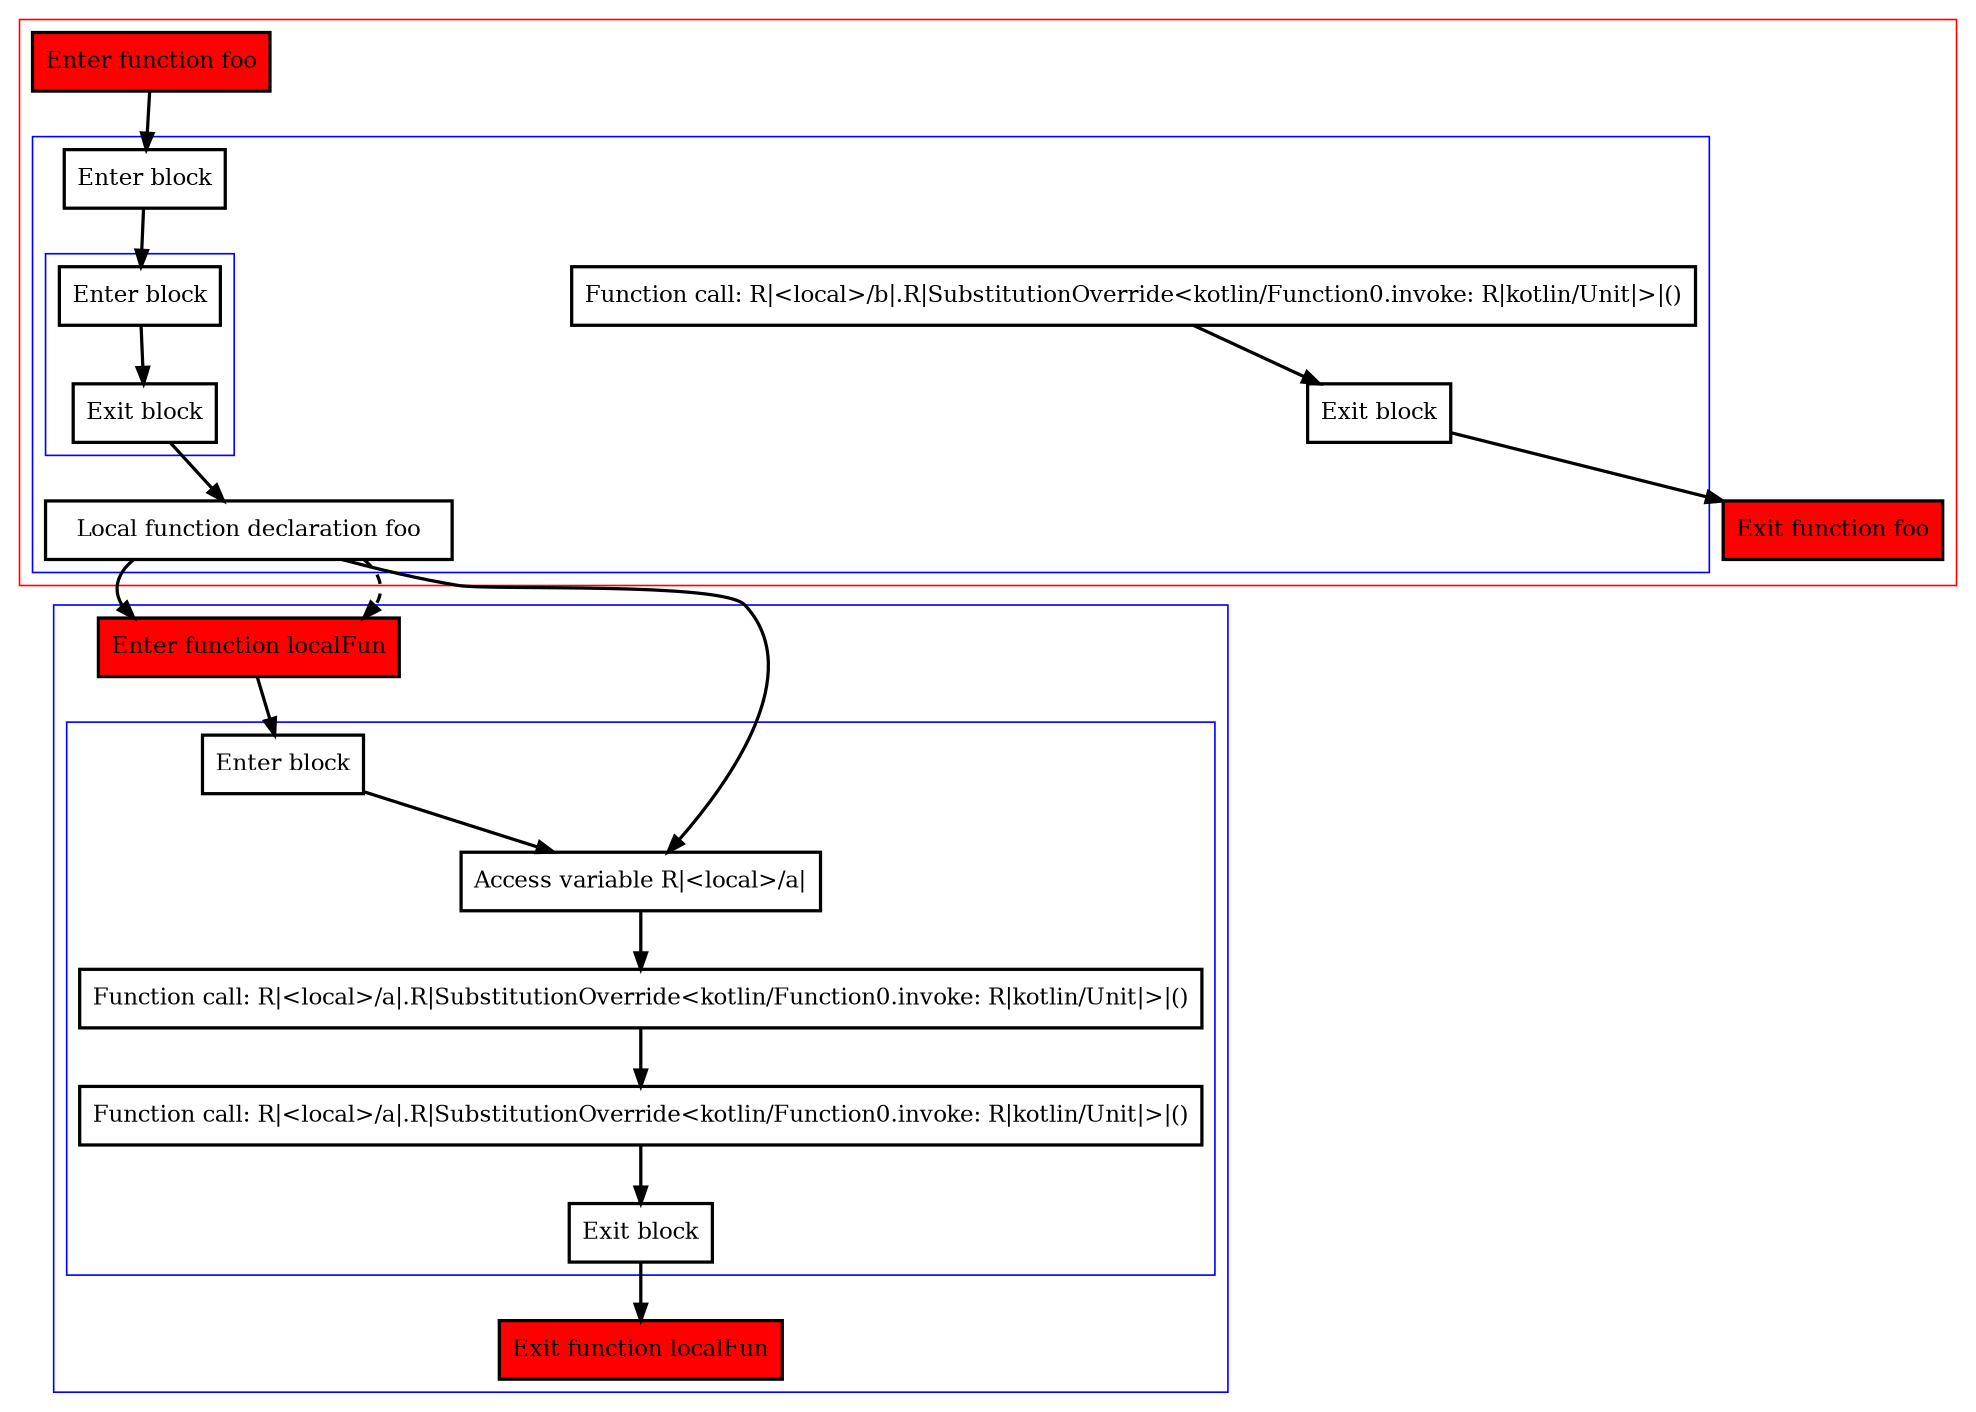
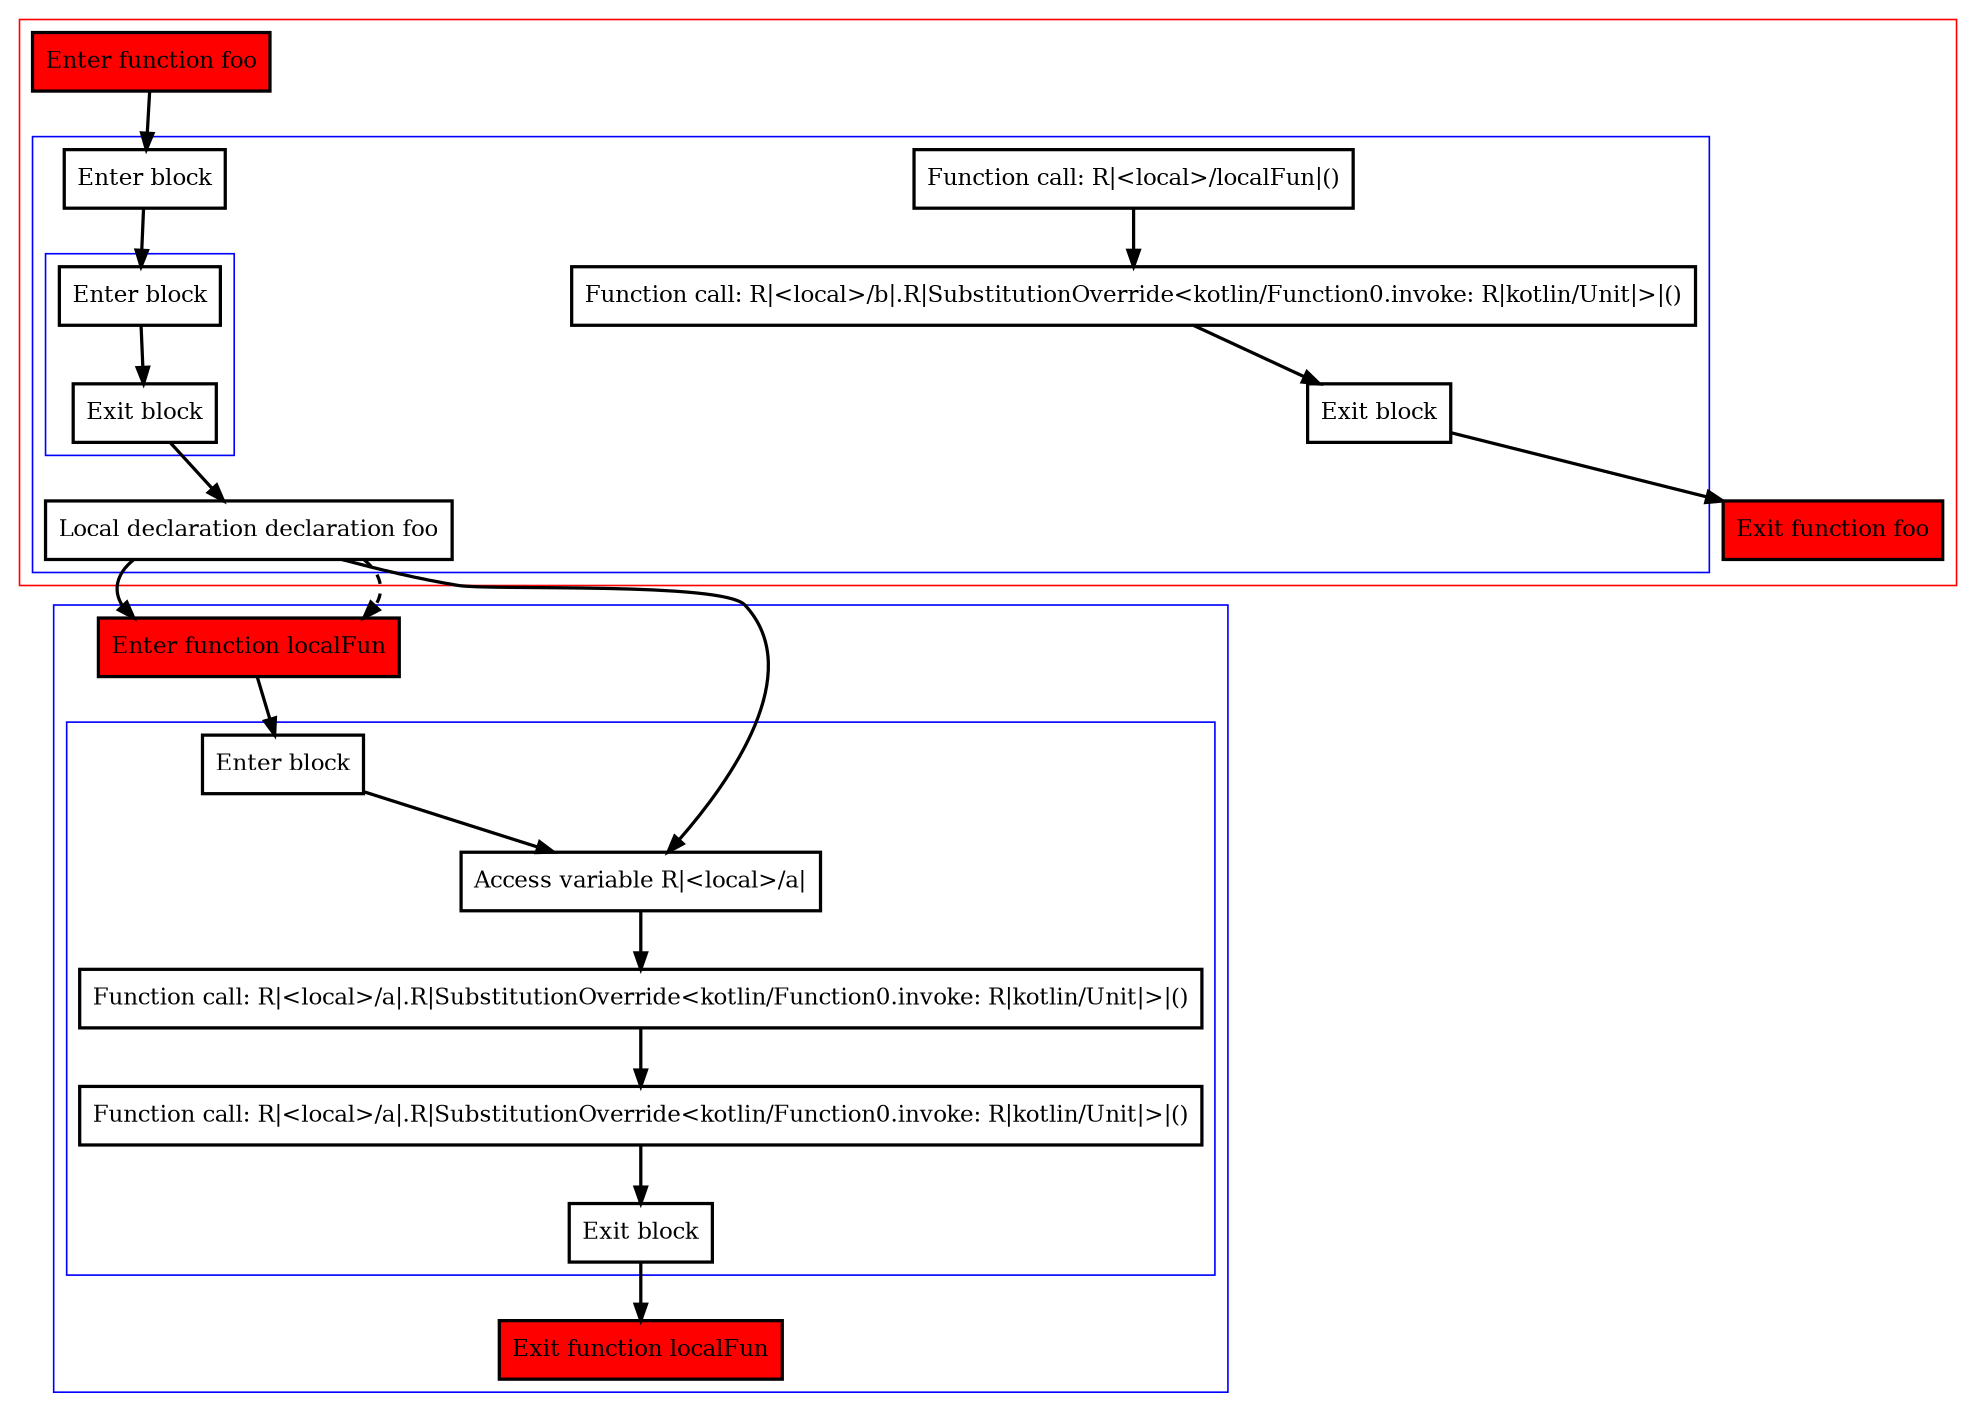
  digraph {
    nodesep=3
    node [penwidth=2 shape=box]
    edge [penwidth=2]
    n1 [label="Enter block"]
    n2 [label="Exit block"]
    n3 [label="Enter block"]
-   n4 [label="Local function declaration foo"]
+   n4 [label="Local declaration declaration foo"]
+   n5 [label="Function call: R|<local>/localFun|()"]
    n6 [label="Function call: R|<local>/b|.R|SubstitutionOverride<kotlin/Function0.invoke: R|kotlin/Unit|>|()"]
    n7 [label="Exit block"]
    n8 [fillcolor=red label="Enter function foo" style=filled]
    n9 [fillcolor=red label="Exit function foo" style=filled]
    n10 [label="Enter block"]
    n11 [label="Access variable R|<local>/a|"]
    n12 [label="Function call: R|<local>/a|.R|SubstitutionOverride<kotlin/Function0.invoke: R|kotlin/Unit|>|()"]
    n13 [label="Function call: R|<local>/a|.R|SubstitutionOverride<kotlin/Function0.invoke: R|kotlin/Unit|>|()"]
    n14 [label="Exit block"]
    n15 [fillcolor=red label="Enter function localFun" style=filled]
    n16 [fillcolor=red label="Exit function localFun" style=filled]
    subgraph cluster_1 {
      color=red
      n8
      n9
      subgraph cluster_2 {
        color=blue
        n3
        n4
+       n5
        n6
        n7
        subgraph cluster_3 {
          color=blue
          n1
          n2
        }
      }
    }
    subgraph cluster_4 {
      color=blue
      n15
      n16
      subgraph cluster_5 {
        color=blue
        n10
        n11
        n12
        n13
        n14
      }
    }
    n1 -> n2
    n2 -> n4
    n3 -> n1
    n4 -> n11
    n4 -> n15
    n4 -> n15 [style=dashed]
+   n5 -> n6
    n6 -> n7
    n7 -> n9
    n8 -> n3
    n10 -> n11
    n11 -> n12
    n12 -> n13
    n13 -> n14
    n14 -> n16
    n15 -> n10
  }
